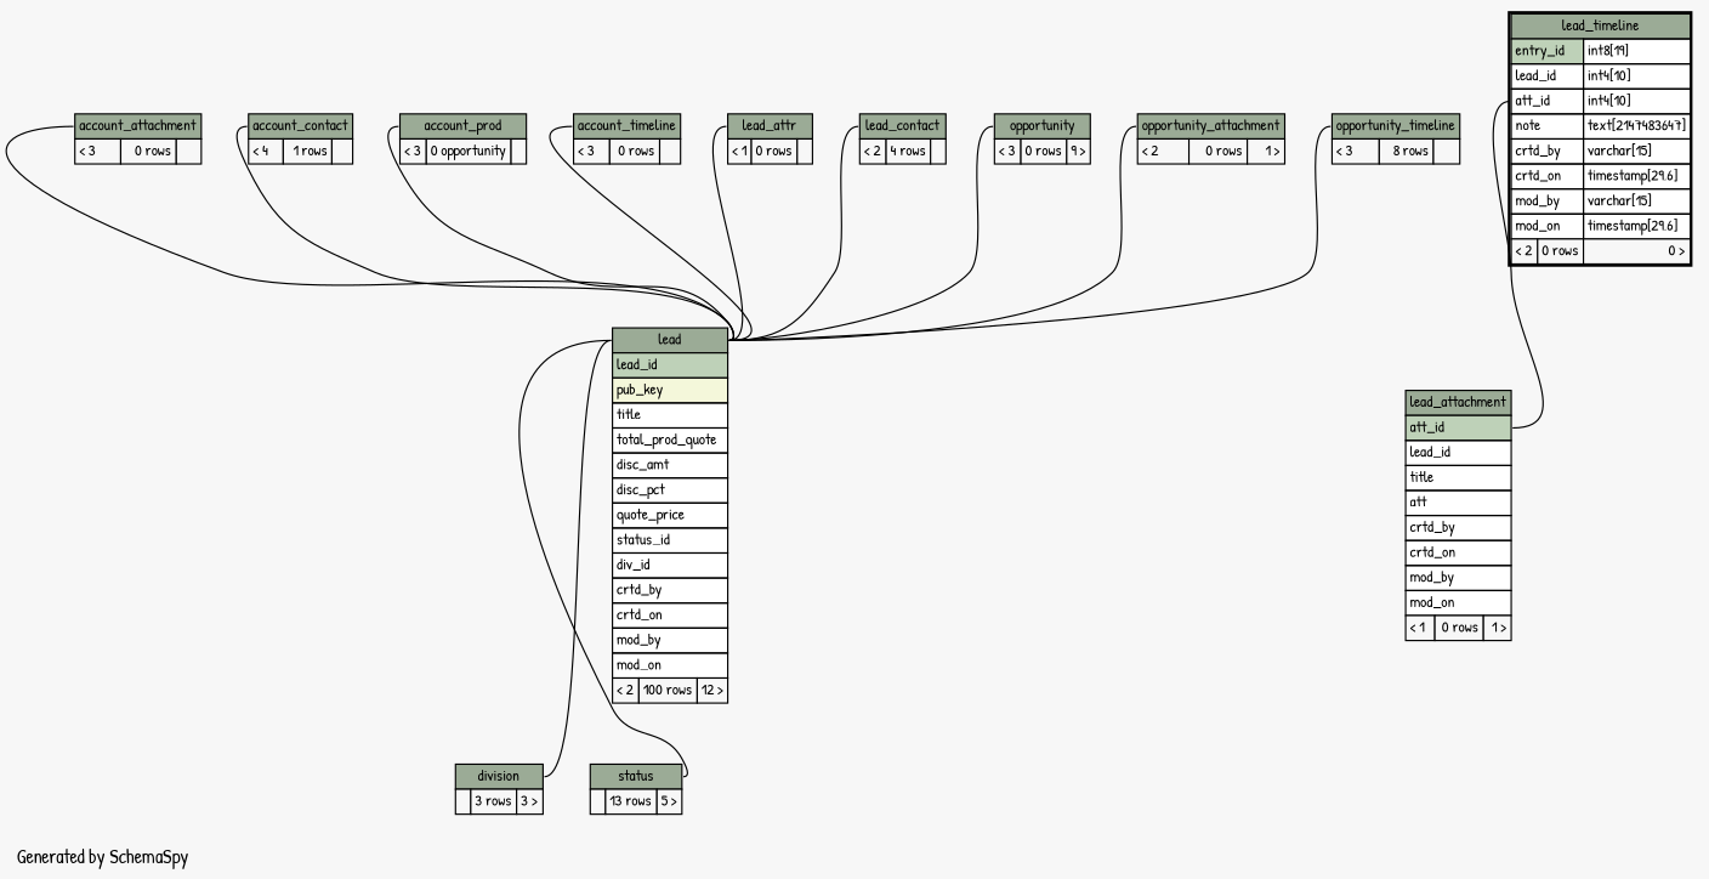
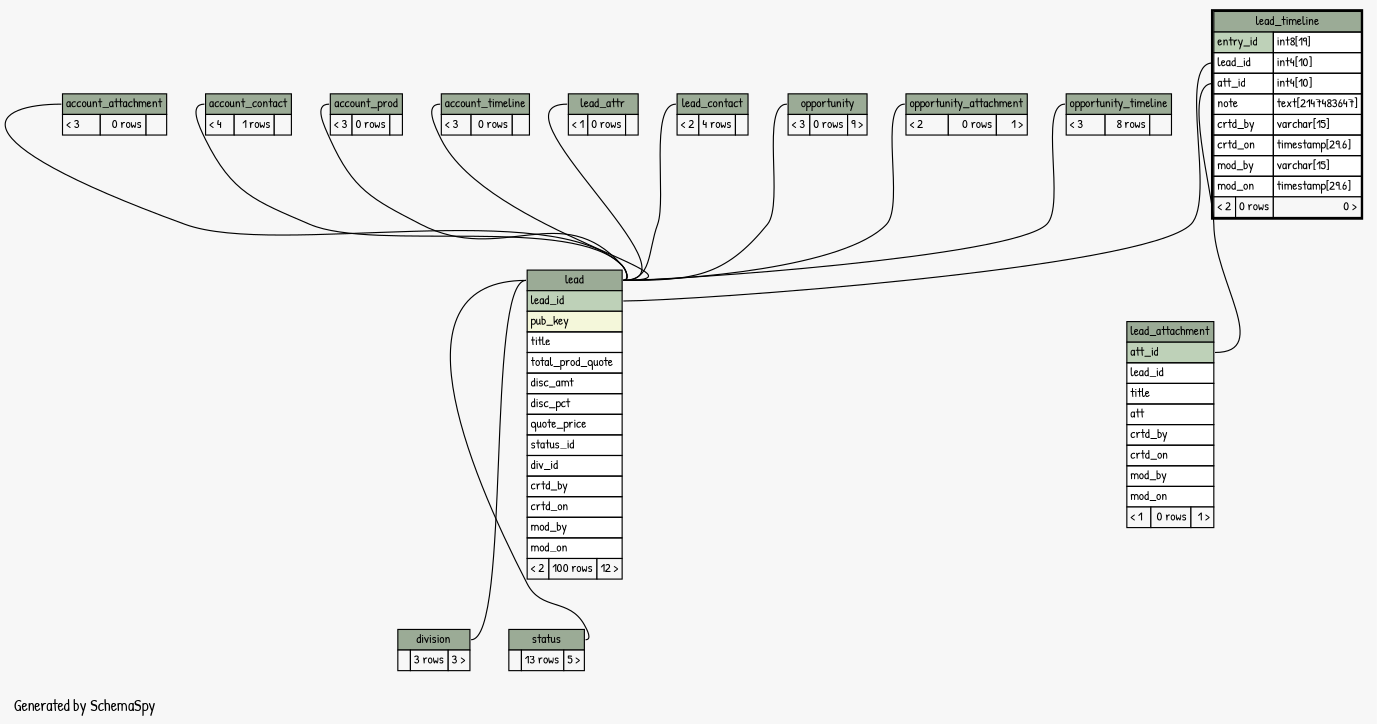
  digraph {
    bgcolor="#f7f7f7"
    fontname="Patrick Hand"
    label="\nGenerated by SchemaSpy"
    labeljust=l
    rankdir=TB
    node [fontname="Patrick Hand" fontsize=11 shape=plaintext]
    edge [arrowhead=none arrowsize=0.8 arrowtail=crowtee fontname="Patrick Hand" headport="lead.heading:e" tailport="lead.heading:w"]
    n1 [label=<     <TABLE BORDER="0" CELLBORDER="1" CELLSPACING="0" BGCOLOR="#ffffff">       <TR><TD PORT="account_attachment.heading" COLSPAN="3" BGCOLOR="#9bab96" ALIGN="CENTER">account_attachment</TD></TR>       <TR><TD ALIGN="LEFT" BGCOLOR="#f7f7f7">&lt; 3</TD><TD ALIGN="RIGHT" BGCOLOR="#f7f7f7">0 rows</TD><TD ALIGN="RIGHT" BGCOLOR="#f7f7f7">  </TD></TR>     </TABLE>>]
    n2 [label=<     <TABLE BORDER="0" CELLBORDER="1" CELLSPACING="0" BGCOLOR="#ffffff">       <TR><TD PORT="lead.heading" COLSPAN="3" BGCOLOR="#9bab96" ALIGN="CENTER">lead</TD></TR>       <TR><TD PORT="lead_id" COLSPAN="3" BGCOLOR="#bed1b8" ALIGN="LEFT">lead_id</TD></TR>       <TR><TD PORT="pub_key" COLSPAN="3" BGCOLOR="#f4f7da" ALIGN="LEFT">pub_key</TD></TR>       <TR><TD PORT="title" COLSPAN="3" ALIGN="LEFT">title</TD></TR>       <TR><TD PORT="total_prod_quote" COLSPAN="3" ALIGN="LEFT">total_prod_quote</TD></TR>       <TR><TD PORT="disc_amt" COLSPAN="3" ALIGN="LEFT">disc_amt</TD></TR>       <TR><TD PORT="disc_pct" COLSPAN="3" ALIGN="LEFT">disc_pct</TD></TR>       <TR><TD PORT="quote_price" COLSPAN="3" ALIGN="LEFT">quote_price</TD></TR>       <TR><TD PORT="status_id" COLSPAN="3" ALIGN="LEFT">status_id</TD></TR>       <TR><TD PORT="div_id" COLSPAN="3" ALIGN="LEFT">div_id</TD></TR>       <TR><TD PORT="crtd_by" COLSPAN="3" ALIGN="LEFT">crtd_by</TD></TR>       <TR><TD PORT="crtd_on" COLSPAN="3" ALIGN="LEFT">crtd_on</TD></TR>       <TR><TD PORT="mod_by" COLSPAN="3" ALIGN="LEFT">mod_by</TD></TR>       <TR><TD PORT="mod_on" COLSPAN="3" ALIGN="LEFT">mod_on</TD></TR>       <TR><TD ALIGN="LEFT" BGCOLOR="#f7f7f7">&lt; 2</TD><TD ALIGN="RIGHT" BGCOLOR="#f7f7f7">100 rows</TD><TD ALIGN="RIGHT" BGCOLOR="#f7f7f7">12 &gt;</TD></TR>     </TABLE>>]
    n3 [label=<     <TABLE BORDER="0" CELLBORDER="1" CELLSPACING="0" BGCOLOR="#ffffff">       <TR><TD PORT="division.heading" COLSPAN="3" BGCOLOR="#9bab96" ALIGN="CENTER">division</TD></TR>       <TR><TD ALIGN="LEFT" BGCOLOR="#f7f7f7">  </TD><TD ALIGN="RIGHT" BGCOLOR="#f7f7f7">3 rows</TD><TD ALIGN="RIGHT" BGCOLOR="#f7f7f7">3 &gt;</TD></TR>     </TABLE>>]
    n4 [label=<     <TABLE BORDER="0" CELLBORDER="1" CELLSPACING="0" BGCOLOR="#ffffff">       <TR><TD PORT="status.heading" COLSPAN="3" BGCOLOR="#9bab96" ALIGN="CENTER">status</TD></TR>       <TR><TD ALIGN="LEFT" BGCOLOR="#f7f7f7">  </TD><TD ALIGN="RIGHT" BGCOLOR="#f7f7f7">13 rows</TD><TD ALIGN="RIGHT" BGCOLOR="#f7f7f7">5 &gt;</TD></TR>     </TABLE>>]
    n5 [label=<     <TABLE BORDER="0" CELLBORDER="1" CELLSPACING="0" BGCOLOR="#ffffff">       <TR><TD PORT="account_contact.heading" COLSPAN="3" BGCOLOR="#9bab96" ALIGN="CENTER">account_contact</TD></TR>       <TR><TD ALIGN="LEFT" BGCOLOR="#f7f7f7">&lt; 4</TD><TD ALIGN="RIGHT" BGCOLOR="#f7f7f7">1 rows</TD><TD ALIGN="RIGHT" BGCOLOR="#f7f7f7">  </TD></TR>     </TABLE>>]
-   n6 [label=<     <TABLE BORDER="0" CELLBORDER="1" CELLSPACING="0" BGCOLOR="#ffffff">       <TR><TD PORT="account_prod.heading" COLSPAN="3" BGCOLOR="#9bab96" ALIGN="CENTER">account_prod</TD></TR>       <TR><TD ALIGN="LEFT" BGCOLOR="#f7f7f7">&lt; 3</TD><TD ALIGN="RIGHT" BGCOLOR="#f7f7f7">0 opportunity</TD><TD ALIGN="RIGHT" BGCOLOR="#f7f7f7">  </TD></TR>     </TABLE>>]
+   n6 [label=<     <TABLE BORDER="0" CELLBORDER="1" CELLSPACING="0" BGCOLOR="#ffffff">       <TR><TD PORT="account_prod.heading" COLSPAN="3" BGCOLOR="#9bab96" ALIGN="CENTER">account_prod</TD></TR>       <TR><TD ALIGN="LEFT" BGCOLOR="#f7f7f7">&lt; 3</TD><TD ALIGN="RIGHT" BGCOLOR="#f7f7f7">0 rows</TD><TD ALIGN="RIGHT" BGCOLOR="#f7f7f7">  </TD></TR>     </TABLE>>]
    n7 [label=<     <TABLE BORDER="0" CELLBORDER="1" CELLSPACING="0" BGCOLOR="#ffffff">       <TR><TD PORT="account_timeline.heading" COLSPAN="3" BGCOLOR="#9bab96" ALIGN="CENTER">account_timeline</TD></TR>       <TR><TD ALIGN="LEFT" BGCOLOR="#f7f7f7">&lt; 3</TD><TD ALIGN="RIGHT" BGCOLOR="#f7f7f7">0 rows</TD><TD ALIGN="RIGHT" BGCOLOR="#f7f7f7">  </TD></TR>     </TABLE>>]
    n8 [label=<     <TABLE BORDER="0" CELLBORDER="1" CELLSPACING="0" BGCOLOR="#ffffff">       <TR><TD PORT="lead_attr.heading" COLSPAN="3" BGCOLOR="#9bab96" ALIGN="CENTER">lead_attr</TD></TR>       <TR><TD ALIGN="LEFT" BGCOLOR="#f7f7f7">&lt; 1</TD><TD ALIGN="RIGHT" BGCOLOR="#f7f7f7">0 rows</TD><TD ALIGN="RIGHT" BGCOLOR="#f7f7f7">  </TD></TR>     </TABLE>>]
    n9 [label=<     <TABLE BORDER="0" CELLBORDER="1" CELLSPACING="0" BGCOLOR="#ffffff">       <TR><TD PORT="lead_contact.heading" COLSPAN="3" BGCOLOR="#9bab96" ALIGN="CENTER">lead_contact</TD></TR>       <TR><TD ALIGN="LEFT" BGCOLOR="#f7f7f7">&lt; 2</TD><TD ALIGN="RIGHT" BGCOLOR="#f7f7f7">4 rows</TD><TD ALIGN="RIGHT" BGCOLOR="#f7f7f7">  </TD></TR>     </TABLE>>]
    n10 [label=<     <TABLE BORDER="2" CELLBORDER="1" CELLSPACING="0" BGCOLOR="#ffffff">       <TR><TD PORT="lead_timeline.heading" COLSPAN="3" BGCOLOR="#9bab96" ALIGN="CENTER">lead_timeline</TD></TR>       <TR><TD PORT="entry_id" COLSPAN="2" BGCOLOR="#bed1b8" ALIGN="LEFT">entry_id</TD><TD PORT="entry_id.type" ALIGN="LEFT">int8[19]</TD></TR>       <TR><TD PORT="lead_id" COLSPAN="2" ALIGN="LEFT">lead_id</TD><TD PORT="lead_id.type" ALIGN="LEFT">int4[10]</TD></TR>       <TR><TD PORT="att_id" COLSPAN="2" ALIGN="LEFT">att_id</TD><TD PORT="att_id.type" ALIGN="LEFT">int4[10]</TD></TR>       <TR><TD PORT="note" COLSPAN="2" ALIGN="LEFT">note</TD><TD PORT="note.type" ALIGN="LEFT">text[2147483647]</TD></TR>       <TR><TD PORT="crtd_by" COLSPAN="2" ALIGN="LEFT">crtd_by</TD><TD PORT="crtd_by.type" ALIGN="LEFT">varchar[15]</TD></TR>       <TR><TD PORT="crtd_on" COLSPAN="2" ALIGN="LEFT">crtd_on</TD><TD PORT="crtd_on.type" ALIGN="LEFT">timestamp[29,6]</TD></TR>       <TR><TD PORT="mod_by" COLSPAN="2" ALIGN="LEFT">mod_by</TD><TD PORT="mod_by.type" ALIGN="LEFT">varchar[15]</TD></TR>       <TR><TD PORT="mod_on" COLSPAN="2" ALIGN="LEFT">mod_on</TD><TD PORT="mod_on.type" ALIGN="LEFT">timestamp[29,6]</TD></TR>       <TR><TD ALIGN="LEFT" BGCOLOR="#f7f7f7">&lt; 2</TD><TD ALIGN="RIGHT" BGCOLOR="#f7f7f7">0 rows</TD><TD ALIGN="RIGHT" BGCOLOR="#f7f7f7">0 &gt;</TD></TR>     </TABLE>>]
    n11 [label=<     <TABLE BORDER="0" CELLBORDER="1" CELLSPACING="0" BGCOLOR="#ffffff">       <TR><TD PORT="lead_attachment.heading" COLSPAN="3" BGCOLOR="#9bab96" ALIGN="CENTER">lead_attachment</TD></TR>       <TR><TD PORT="att_id" COLSPAN="3" BGCOLOR="#bed1b8" ALIGN="LEFT">att_id</TD></TR>       <TR><TD PORT="lead_id" COLSPAN="3" ALIGN="LEFT">lead_id</TD></TR>       <TR><TD PORT="title" COLSPAN="3" ALIGN="LEFT">title</TD></TR>       <TR><TD PORT="att" COLSPAN="3" ALIGN="LEFT">att</TD></TR>       <TR><TD PORT="crtd_by" COLSPAN="3" ALIGN="LEFT">crtd_by</TD></TR>       <TR><TD PORT="crtd_on" COLSPAN="3" ALIGN="LEFT">crtd_on</TD></TR>       <TR><TD PORT="mod_by" COLSPAN="3" ALIGN="LEFT">mod_by</TD></TR>       <TR><TD PORT="mod_on" COLSPAN="3" ALIGN="LEFT">mod_on</TD></TR>       <TR><TD ALIGN="LEFT" BGCOLOR="#f7f7f7">&lt; 1</TD><TD ALIGN="RIGHT" BGCOLOR="#f7f7f7">0 rows</TD><TD ALIGN="RIGHT" BGCOLOR="#f7f7f7">1 &gt;</TD></TR>     </TABLE>>]
    n12 [label=<     <TABLE BORDER="0" CELLBORDER="1" CELLSPACING="0" BGCOLOR="#ffffff">       <TR><TD PORT="opportunity.heading" COLSPAN="3" BGCOLOR="#9bab96" ALIGN="CENTER">opportunity</TD></TR>       <TR><TD ALIGN="LEFT" BGCOLOR="#f7f7f7">&lt; 3</TD><TD ALIGN="RIGHT" BGCOLOR="#f7f7f7">0 rows</TD><TD ALIGN="RIGHT" BGCOLOR="#f7f7f7">9 &gt;</TD></TR>     </TABLE>>]
    n13 [label=<     <TABLE BORDER="0" CELLBORDER="1" CELLSPACING="0" BGCOLOR="#ffffff">       <TR><TD PORT="opportunity_attachment.heading" COLSPAN="3" BGCOLOR="#9bab96" ALIGN="CENTER">opportunity_attachment</TD></TR>       <TR><TD ALIGN="LEFT" BGCOLOR="#f7f7f7">&lt; 2</TD><TD ALIGN="RIGHT" BGCOLOR="#f7f7f7">0 rows</TD><TD ALIGN="RIGHT" BGCOLOR="#f7f7f7">1 &gt;</TD></TR>     </TABLE>>]
    n14 [label=<     <TABLE BORDER="0" CELLBORDER="1" CELLSPACING="0" BGCOLOR="#ffffff">       <TR><TD PORT="opportunity_timeline.heading" COLSPAN="3" BGCOLOR="#9bab96" ALIGN="CENTER">opportunity_timeline</TD></TR>       <TR><TD ALIGN="LEFT" BGCOLOR="#f7f7f7">&lt; 3</TD><TD ALIGN="RIGHT" BGCOLOR="#f7f7f7">8 rows</TD><TD ALIGN="RIGHT" BGCOLOR="#f7f7f7">  </TD></TR>     </TABLE>>]
    n1 -> n2 [arrowtail=crowodot tailport="account_attachment.heading:w"]
    n2 -> n3 [headport="division.heading:e"]
    n2 -> n4 [headport="status.heading:e"]
    n5 -> n2 [tailport="account_contact.heading:w"]
    n6 -> n2 [tailport="account_prod.heading:w"]
    n7 -> n2 [arrowtail=crowodot tailport="account_timeline.heading:w"]
    n8 -> n2 [arrowtail=tee tailport="lead_attr.heading:w"]
    n9 -> n2 [tailport="lead_contact.heading:w"]
+   n10 -> n2 [headport="lead_id:e" tailport="lead_id:w"]
    n10 -> n11 [arrowtail=crowodot headport="att_id:e" tailport="att_id:w"]
    n12 -> n2 [arrowtail=crowodot tailport="opportunity.heading:w"]
    n13 -> n2 [tailport="opportunity_attachment.heading:w"]
    n14 -> n2 [arrowtail=crowodot tailport="opportunity_timeline.heading:w"]
  }
